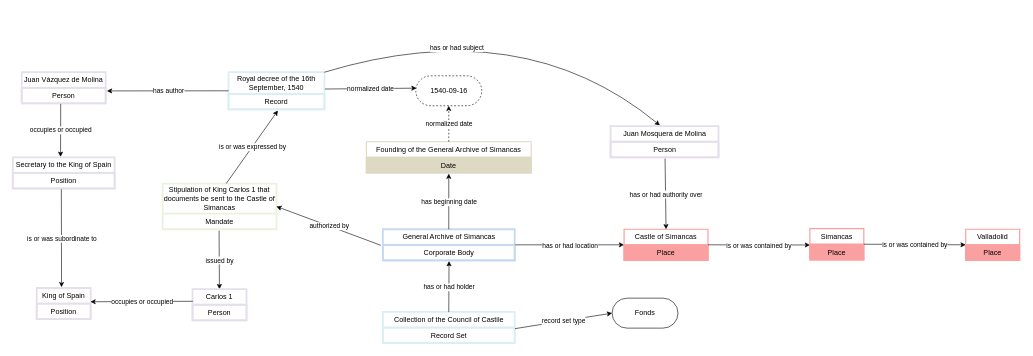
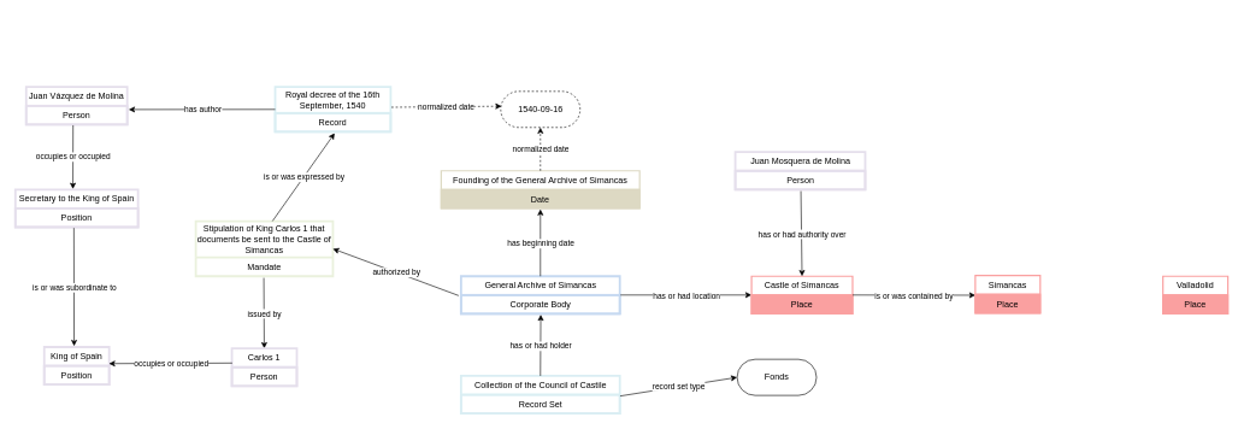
  <mxCell id="0" />
  <mxCell id="1" parent="0" />
  <mxCell id="2" value="General Archive of Simancas" style="swimlane;fontStyle=0;childLayout=stackLayout;horizontal=1;startSize=26;strokeColor=#C6D9F1;strokeWidth=3;fillColor=none;horizontalStack=0;resizeParent=1;resizeParentMax=0;resizeLast=0;collapsible=1;marginBottom=0;whiteSpace=wrap;html=1;" parent="1" vertex="1"><mxGeometry x="637.5" y="382" width="220" height="52" as="geometry" /></mxCell>
  <mxCell id="3" value="Corporate Body" style="text;strokeColor=#C6D9F1;strokeWidth=3;fillColor=none;align=center;verticalAlign=top;spacingLeft=4;spacingRight=4;overflow=hidden;rotatable=0;points=[[0,0.5],[1,0.5]];portConstraint=eastwest;whiteSpace=wrap;html=1;" parent="2" vertex="1"><mxGeometry y="26" width="220" height="26" as="geometry" /></mxCell>
  <mxCell id="4" value="" style="endArrow=classic;html=1;rounded=0;entryX=0;entryY=0.5;entryDx=0;entryDy=0;exitX=1.004;exitY=0;exitDx=0;exitDy=0;exitPerimeter=0;" parent="1" target="6" edge="1" source="3"><mxGeometry relative="1" as="geometry"><mxPoint x="860" y="408" as="sourcePoint" /><mxPoint x="827.5" y="406.5" as="targetPoint" /></mxGeometry></mxCell>
  <mxCell id="5" value="has or had location" style="edgeLabel;resizable=0;html=1;;align=center;verticalAlign=middle;" parent="4" connectable="0" vertex="1"><mxGeometry relative="1" as="geometry" /></mxCell>
  <mxCell id="6" value="Castle of Simancas" style="swimlane;fontStyle=0;childLayout=stackLayout;horizontal=1;startSize=26;strokeColor=#FAA0A0;strokeWidth=2;fillColor=none;horizontalStack=0;resizeParent=1;resizeParentMax=0;resizeLast=0;collapsible=1;marginBottom=0;whiteSpace=wrap;html=1;" parent="1" vertex="1"><mxGeometry x="1040" y="382" width="140" height="52" as="geometry" /></mxCell>
  <mxCell id="7" value="Place" style="text;strokeColor=#FAA0A0;strokeWidth=2;fillColor=#FAA0A0;align=center;verticalAlign=top;spacingLeft=4;spacingRight=4;overflow=hidden;rotatable=0;points=[[0,0.5],[1,0.5]];portConstraint=eastwest;whiteSpace=wrap;html=1;" parent="6" vertex="1"><mxGeometry y="26" width="140" height="26" as="geometry" /></mxCell>
  <mxCell id="8" value="" style="endArrow=classic;html=1;rounded=0;entryX=0.002;entryY=0.049;entryDx=0;entryDy=0;entryPerimeter=0;exitX=1;exitY=0.5;exitDx=0;exitDy=0;" parent="1" target="11" edge="1" source="6"><mxGeometry relative="1" as="geometry"><mxPoint x="1220" y="410" as="sourcePoint" /><mxPoint x="1419.41" y="408" as="targetPoint" /></mxGeometry></mxCell>
  <mxCell id="9" value="is or was contained by" style="edgeLabel;resizable=0;html=1;;align=center;verticalAlign=middle;" parent="8" connectable="0" vertex="1"><mxGeometry relative="1" as="geometry" /></mxCell>
  <mxCell id="10" value="Simancas" style="swimlane;fontStyle=0;childLayout=stackLayout;horizontal=1;startSize=26;strokeColor=#FAA0A0;strokeWidth=2;fillColor=none;horizontalStack=0;resizeParent=1;resizeParentMax=0;resizeLast=0;collapsible=1;marginBottom=0;whiteSpace=wrap;html=1;" parent="1" vertex="1"><mxGeometry x="1350" y="381" width="90" height="52" as="geometry" /></mxCell>
  <mxCell id="11" value="Place" style="text;strokeColor=#FAA0A0;strokeWidth=2;fillColor=#FAA0A0;align=center;verticalAlign=top;spacingLeft=4;spacingRight=4;overflow=hidden;rotatable=0;points=[[0,0.5],[1,0.5]];portConstraint=eastwest;whiteSpace=wrap;html=1;" parent="10" vertex="1"><mxGeometry y="26" width="90" height="26" as="geometry" /></mxCell>
- <mxCell id="12" value="" style="endArrow=classic;html=1;rounded=0;exitX=1;exitY=0.5;exitDx=0;exitDy=0;entryX=0;entryY=0.5;entryDx=0;entryDy=0;" parent="1" source="10" target="14" edge="1"><mxGeometry relative="1" as="geometry"><mxPoint x="1480" y="408" as="sourcePoint" /><mxPoint x="1660" y="408" as="targetPoint" /></mxGeometry></mxCell>
- <mxCell id="13" value="is or was contained by" style="edgeLabel;resizable=0;html=1;;align=center;verticalAlign=middle;" parent="12" connectable="0" vertex="1"><mxGeometry relative="1" as="geometry" /></mxCell>
  <mxCell id="14" value="Valladolid" style="swimlane;fontStyle=0;childLayout=stackLayout;horizontal=1;startSize=26;strokeColor=#FAA0A0;strokeWidth=2;fillColor=none;horizontalStack=0;resizeParent=1;resizeParentMax=0;resizeLast=0;collapsible=1;marginBottom=0;whiteSpace=wrap;html=1;" parent="1" vertex="1"><mxGeometry x="1610" y="382" width="90" height="52" as="geometry" /></mxCell>
  <mxCell id="15" value="Place" style="text;strokeColor=#FAA0A0;strokeWidth=2;fillColor=#FAA0A0;align=center;verticalAlign=top;spacingLeft=4;spacingRight=4;overflow=hidden;rotatable=0;points=[[0,0.5],[1,0.5]];portConstraint=eastwest;whiteSpace=wrap;html=1;" parent="14" vertex="1"><mxGeometry y="26" width="90" height="26" as="geometry" /></mxCell>
  <mxCell id="16" value="Collection of the Council of Castile" style="swimlane;fontStyle=0;childLayout=stackLayout;horizontal=1;startSize=26;strokeColor=#DAEEF3;fillColor=none;strokeWidth=3;horizontalStack=0;resizeParent=1;resizeParentMax=0;resizeLast=0;collapsible=1;marginBottom=0;whiteSpace=wrap;html=1;" parent="1" vertex="1"><mxGeometry x="637.5" y="520" width="220" height="52" as="geometry" /></mxCell>
  <mxCell id="17" value="Record Set" style="text;strokeColor=#DAEEF3;strokeWidth=3;fillColor=none;align=center;verticalAlign=top;spacingLeft=4;spacingRight=4;overflow=hidden;rotatable=0;points=[[0,0.5],[1,0.5]];portConstraint=eastwest;whiteSpace=wrap;html=1;" parent="16" vertex="1"><mxGeometry y="26" width="220" height="26" as="geometry" /></mxCell>
  <mxCell id="18" value="" style="endArrow=classic;html=1;rounded=0;exitX=0.5;exitY=0;exitDx=0;exitDy=0;entryX=0.502;entryY=1.045;entryDx=0;entryDy=0;entryPerimeter=0;" parent="1" source="16" target="3" edge="1"><mxGeometry relative="1" as="geometry"><mxPoint x="745" y="540" as="sourcePoint" /><mxPoint x="748" y="440" as="targetPoint" /></mxGeometry></mxCell>
  <mxCell id="19" value="has or had holder" style="edgeLabel;resizable=0;html=1;;align=center;verticalAlign=middle;" parent="18" connectable="0" vertex="1"><mxGeometry relative="1" as="geometry" /></mxCell>
  <mxCell id="20" value="" style="endArrow=classic;html=1;rounded=0;entryX=0.5;entryY=1.049;entryDx=0;entryDy=0;entryPerimeter=0;" parent="1" target="23" edge="1" source="2"><mxGeometry relative="1" as="geometry"><mxPoint x="747.21" y="366" as="sourcePoint" /><mxPoint x="747.21" y="276" as="targetPoint" /></mxGeometry></mxCell>
  <mxCell id="21" value="has beginning date" style="edgeLabel;resizable=0;html=1;;align=center;verticalAlign=middle;" parent="20" connectable="0" vertex="1"><mxGeometry relative="1" as="geometry" /></mxCell>
  <mxCell id="22" value="Founding of the General Archive of Simancas" style="swimlane;fontStyle=0;childLayout=stackLayout;horizontal=1;startSize=26;strokeColor=#DDD9C3;strokeWidth=2;fillColor=none;horizontalStack=0;resizeParent=1;resizeParentMax=0;resizeLast=0;collapsible=1;marginBottom=0;whiteSpace=wrap;html=1;" parent="1" vertex="1"><mxGeometry x="610" y="236" width="275" height="52" as="geometry" /></mxCell>
  <mxCell id="23" value="Date" style="text;strokeColor=#DDD9C3;strokeWidth=2;fillColor=#DDD9C3;align=center;verticalAlign=top;spacingLeft=4;spacingRight=4;overflow=hidden;rotatable=0;points=[[0,0.5],[1,0.5]];portConstraint=eastwest;whiteSpace=wrap;html=1;" parent="22" vertex="1"><mxGeometry y="26" width="275" height="26" as="geometry" /></mxCell>
  <mxCell id="24" value="" style="endArrow=classic;html=1;rounded=0;exitX=0.5;exitY=0;exitDx=0;exitDy=0;entryX=0.5;entryY=1;entryDx=0;entryDy=0;dashed=1;" parent="1" source="22" target="26" edge="1"><mxGeometry relative="1" as="geometry"><mxPoint x="747.5" y="196" as="sourcePoint" /><mxPoint x="747.5" y="166" as="targetPoint" /></mxGeometry></mxCell>
  <mxCell id="25" value="normalized date" style="edgeLabel;resizable=0;html=1;;align=center;verticalAlign=middle;" parent="24" connectable="0" vertex="1"><mxGeometry relative="1" as="geometry" /></mxCell>
  <mxCell id="26" value="1540-09-16" style="html=1;whiteSpace=wrap;rounded=1;arcSize=50;dashed=1;" parent="1" vertex="1"><mxGeometry x="692.5" y="126" width="110" height="50" as="geometry" /></mxCell>
  <mxCell id="27" value="" style="endArrow=classic;html=1;rounded=0;exitX=1.002;exitY=0.071;exitDx=0;exitDy=0;exitPerimeter=0;entryX=0;entryY=0.5;entryDx=0;entryDy=0;" parent="1" source="17" target="63" edge="1"><mxGeometry relative="1" as="geometry"><mxPoint x="885" y="546" as="sourcePoint" /><mxPoint x="1037.905" y="548.964" as="targetPoint" /></mxGeometry></mxCell>
  <mxCell id="28" value="record set type" style="edgeLabel;resizable=0;html=1;;align=center;verticalAlign=middle;" parent="27" connectable="0" vertex="1"><mxGeometry relative="1" as="geometry" /></mxCell>
  <mxCell id="29" value="Stipulation of King Carlos 1 that documents be sent to the Castle of Simancas" style="swimlane;fontStyle=0;childLayout=stackLayout;horizontal=1;startSize=50;strokeColor=#EAF1DD;strokeWidth=3;fillColor=none;horizontalStack=0;resizeParent=1;resizeParentMax=0;resizeLast=0;collapsible=1;marginBottom=0;whiteSpace=wrap;html=1;" parent="1" vertex="1"><mxGeometry x="270" y="306" width="190" height="76" as="geometry" /></mxCell>
  <mxCell id="30" value="Mandate&lt;div&gt;&lt;br&gt;&lt;/div&gt;" style="text;strokeColor=#EAF1DD;strokeWidth=3;strokeColor=none;fillColor=none;align=center;verticalAlign=top;spacingLeft=4;spacingRight=4;overflow=hidden;rotatable=0;points=[[0,0.5],[1,0.5]];portConstraint=eastwest;whiteSpace=wrap;html=1;" parent="29" vertex="1"><mxGeometry y="50" width="190" height="26" as="geometry" /></mxCell>
  <mxCell id="31" value="" style="endArrow=classic;html=1;rounded=0;entryX=1;entryY=0.5;entryDx=0;entryDy=0;exitX=-0.015;exitY=0.032;exitDx=0;exitDy=0;exitPerimeter=0;" parent="1" source="3" target="29" edge="1"><mxGeometry relative="1" as="geometry"><mxPoint x="470" y="436" as="sourcePoint" /><mxPoint x="610" y="436" as="targetPoint" /></mxGeometry></mxCell>
  <mxCell id="32" value="authorized by" style="edgeLabel;resizable=0;html=1;;align=center;verticalAlign=middle;" parent="31" connectable="0" vertex="1"><mxGeometry relative="1" as="geometry" /></mxCell>
  <mxCell id="33" value="" style="endArrow=classic;html=1;rounded=0;exitX=0.559;exitY=-0.004;exitDx=0;exitDy=0;exitPerimeter=0;entryX=0.515;entryY=1.075;entryDx=0;entryDy=0;entryPerimeter=0;" parent="1" source="29" target="36" edge="1"><mxGeometry relative="1" as="geometry"><mxPoint x="300" y="486" as="sourcePoint" /><mxPoint x="359" y="466" as="targetPoint" /></mxGeometry></mxCell>
  <mxCell id="34" value="is or was expressed by" style="edgeLabel;resizable=0;html=1;;align=center;verticalAlign=middle;" parent="33" connectable="0" vertex="1"><mxGeometry relative="1" as="geometry" /></mxCell>
  <mxCell id="35" value="Royal decree of the 16th September, 1540" style="swimlane;fontStyle=0;childLayout=stackLayout;horizontal=1;startSize=36;strokeColor=#DAEEF3;strokeWidth=3;fillColor=none;horizontalStack=0;resizeParent=1;resizeParentMax=0;resizeLast=0;collapsible=1;marginBottom=0;whiteSpace=wrap;html=1;" parent="1" vertex="1"><mxGeometry x="380" y="120" width="160" height="62" as="geometry" /></mxCell>
  <mxCell id="36" value="Record" style="text;strokeColor=#DAEEF3;strokeWidth=3;fillColor=none;align=center;verticalAlign=top;spacingLeft=4;spacingRight=4;overflow=hidden;rotatable=0;points=[[0,0.5],[1,0.5]];portConstraint=eastwest;whiteSpace=wrap;html=1;" parent="35" vertex="1"><mxGeometry y="36" width="160" height="26" as="geometry" /></mxCell>
- <mxCell id="37" value="" style="endArrow=classic;html=1;rounded=0;entryX=0.011;entryY=0.412;entryDx=0;entryDy=0;exitX=1.006;exitY=0.452;exitDx=0;exitDy=0;exitPerimeter=0;entryPerimeter=0;" parent="1" source="35" target="26" edge="1"><mxGeometry relative="1" as="geometry"><mxPoint x="537" y="151" as="sourcePoint" /><mxPoint x="620" y="116" as="targetPoint" /></mxGeometry></mxCell>
+ <mxCell id="37" value="" style="endArrow=classic;html=1;rounded=0;entryX=0.011;entryY=0.412;entryDx=0;entryDy=0;exitX=1.006;exitY=0.452;exitDx=0;exitDy=0;exitPerimeter=0;entryPerimeter=0;dashed=1;" parent="1" source="35" target="26" edge="1"><mxGeometry relative="1" as="geometry"><mxPoint x="537" y="151" as="sourcePoint" /><mxPoint x="620" y="116" as="targetPoint" /></mxGeometry></mxCell>
  <mxCell id="38" value="normalized date" style="edgeLabel;resizable=0;html=1;;align=center;verticalAlign=middle;" parent="37" connectable="0" vertex="1"><mxGeometry relative="1" as="geometry" /></mxCell>
  <mxCell id="39" value="" style="endArrow=classic;html=1;rounded=0;exitX=0.496;exitY=1.086;exitDx=0;exitDy=0;exitPerimeter=0;" parent="1" source="30" target="41" edge="1"><mxGeometry relative="1" as="geometry"><mxPoint x="360" y="457" as="sourcePoint" /><mxPoint x="364" y="456" as="targetPoint" /></mxGeometry></mxCell>
  <mxCell id="40" value="issued by" style="edgeLabel;resizable=0;html=1;;align=center;verticalAlign=middle;" parent="39" connectable="0" vertex="1"><mxGeometry relative="1" as="geometry" /></mxCell>
  <mxCell id="41" value="Carlos 1" style="swimlane;fontStyle=0;childLayout=stackLayout;horizontal=1;startSize=26;strokeColor=#E5DFEC;strokeWidth=3;fillColor=none;horizontalStack=0;resizeParent=1;resizeParentMax=0;resizeLast=0;collapsible=1;marginBottom=0;whiteSpace=wrap;html=1;" parent="1" vertex="1"><mxGeometry x="320" y="482" width="90" height="52" as="geometry" /></mxCell>
  <mxCell id="42" value="Person" style="text;strokeColor=#E5DFEC;strokeWidth=3;fillColor=none;align=center;verticalAlign=top;spacingLeft=4;spacingRight=4;overflow=hidden;rotatable=0;points=[[0,0.5],[1,0.5]];portConstraint=eastwest;whiteSpace=wrap;html=1;" parent="41" vertex="1"><mxGeometry y="26" width="90" height="26" as="geometry" /></mxCell>
  <mxCell id="43" value="King of Spain" style="swimlane;fontStyle=0;childLayout=stackLayout;horizontal=1;startSize=26;strokeColor=#E5DFEC;strokeWidth=3;fillColor=none;horizontalStack=0;resizeParent=1;resizeParentMax=0;resizeLast=0;collapsible=1;marginBottom=0;whiteSpace=wrap;html=1;" parent="1" vertex="1"><mxGeometry x="60" y="480" width="90" height="52" as="geometry" /></mxCell>
  <mxCell id="44" value="Position" style="text;strokeColor=#E5DFEC;strokeWidth=3;fillColor=none;align=center;verticalAlign=top;spacingLeft=4;spacingRight=4;overflow=hidden;rotatable=0;points=[[0,0.5],[1,0.5]];portConstraint=eastwest;whiteSpace=wrap;html=1;" parent="43" vertex="1"><mxGeometry y="26" width="90" height="26" as="geometry" /></mxCell>
  <mxCell id="45" value="" style="endArrow=classic;html=1;rounded=0;entryX=0.996;entryY=-0.115;entryDx=0;entryDy=0;entryPerimeter=0;exitX=0.006;exitY=0.388;exitDx=0;exitDy=0;exitPerimeter=0;" parent="1" source="41" target="44" edge="1"><mxGeometry relative="1" as="geometry"><mxPoint x="310" y="507.58" as="sourcePoint" /><mxPoint x="140" y="507.58" as="targetPoint" /></mxGeometry></mxCell>
  <mxCell id="46" value="occupies or occupied" style="edgeLabel;resizable=0;html=1;;align=center;verticalAlign=middle;" parent="45" connectable="0" vertex="1"><mxGeometry relative="1" as="geometry" /></mxCell>
  <mxCell id="47" value="Juan Vázquez de Molina" style="swimlane;fontStyle=0;childLayout=stackLayout;horizontal=1;startSize=26;strokeColor=#E5DFEC;strokeWidth=3;fillColor=none;horizontalStack=0;resizeParent=1;resizeParentMax=0;resizeLast=0;collapsible=1;marginBottom=0;whiteSpace=wrap;html=1;" parent="1" vertex="1"><mxGeometry x="35" y="120" width="140" height="52" as="geometry" /></mxCell>
  <mxCell id="48" value="Person" style="text;strokeColor=#E5DFEC;strokeWidth=3;fillColor=none;align=center;verticalAlign=top;spacingLeft=4;spacingRight=4;overflow=hidden;rotatable=0;points=[[0,0.5],[1,0.5]];portConstraint=eastwest;whiteSpace=wrap;html=1;" parent="47" vertex="1"><mxGeometry y="26" width="140" height="26" as="geometry" /></mxCell>
  <mxCell id="49" value="" style="endArrow=classic;html=1;rounded=0;entryX=1.015;entryY=0.199;entryDx=0;entryDy=0;entryPerimeter=0;exitX=0;exitY=0.5;exitDx=0;exitDy=0;" parent="1" source="35" target="48" edge="1"><mxGeometry relative="1" as="geometry"><mxPoint x="360" y="160" as="sourcePoint" /><mxPoint x="230" y="160" as="targetPoint" /></mxGeometry></mxCell>
  <mxCell id="50" value="has author" style="edgeLabel;resizable=0;html=1;;align=center;verticalAlign=middle;" parent="49" connectable="0" vertex="1"><mxGeometry relative="1" as="geometry" /></mxCell>
  <mxCell id="51" value="Secretary to the King of Spain" style="swimlane;fontStyle=0;childLayout=stackLayout;horizontal=1;startSize=26;strokeColor=#E5DFEC;strokeWidth=3;fillColor=none;horizontalStack=0;resizeParent=1;resizeParentMax=0;resizeLast=0;collapsible=1;marginBottom=0;whiteSpace=wrap;html=1;" parent="1" vertex="1"><mxGeometry x="20" y="262" width="170" height="52" as="geometry" /></mxCell>
  <mxCell id="52" value="Position" style="text;strokeColor=#E5DFEC;strokeWidth=3;fillColor=none;align=center;verticalAlign=top;spacingLeft=4;spacingRight=4;overflow=hidden;rotatable=0;points=[[0,0.5],[1,0.5]];portConstraint=eastwest;whiteSpace=wrap;html=1;" parent="51" vertex="1"><mxGeometry y="26" width="170" height="26" as="geometry" /></mxCell>
  <mxCell id="53" value="" style="endArrow=classic;html=1;rounded=0;entryX=0.469;entryY=-0.016;entryDx=0;entryDy=0;entryPerimeter=0;" parent="1" target="51" edge="1"><mxGeometry relative="1" as="geometry"><mxPoint x="100" y="173" as="sourcePoint" /><mxPoint x="101" y="240" as="targetPoint" /></mxGeometry></mxCell>
  <mxCell id="54" value="occupies or occupied" style="edgeLabel;resizable=0;html=1;;align=center;verticalAlign=middle;" parent="53" connectable="0" vertex="1"><mxGeometry relative="1" as="geometry" /></mxCell>
  <mxCell id="55" value="" style="endArrow=classic;html=1;rounded=0;exitX=0.477;exitY=1.045;exitDx=0;exitDy=0;exitPerimeter=0;entryX=0.46;entryY=-0.025;entryDx=0;entryDy=0;entryPerimeter=0;" parent="1" source="52" target="43" edge="1"><mxGeometry relative="1" as="geometry"><mxPoint x="90" y="370" as="sourcePoint" /><mxPoint x="105" y="430" as="targetPoint" /></mxGeometry></mxCell>
  <mxCell id="56" value="is or was subordinate to" style="edgeLabel;resizable=0;html=1;;align=center;verticalAlign=middle;" parent="55" connectable="0" vertex="1"><mxGeometry relative="1" as="geometry" /></mxCell>
- <mxCell id="57" value="" style="endArrow=classic;html=1;rounded=0;exitX=1;exitY=0;exitDx=0;exitDy=0;curved=1;entryX=0.457;entryY=-0.025;entryDx=0;entryDy=0;entryPerimeter=0;" parent="1" source="35" target="59" edge="1"><mxGeometry relative="1" as="geometry"><mxPoint x="720" y="80" as="sourcePoint" /><mxPoint x="1070" y="190" as="targetPoint" /><Array as="points"><mxPoint x="870" y="20" /></Array></mxGeometry></mxCell>
- <mxCell id="58" value="has or had subject" style="edgeLabel;resizable=0;html=1;;align=center;verticalAlign=middle;" parent="57" connectable="0" vertex="1"><mxGeometry relative="1" as="geometry"><mxPoint x="-87" y="53" as="offset" /></mxGeometry></mxCell>
  <mxCell id="59" value="Juan Mosquera de Molina" style="swimlane;fontStyle=0;childLayout=stackLayout;horizontal=1;startSize=26;strokeColor=#E5DFEC;strokeWidth=3;fillColor=none;horizontalStack=0;resizeParent=1;resizeParentMax=0;resizeLast=0;collapsible=1;marginBottom=0;whiteSpace=wrap;html=1;" parent="1" vertex="1"><mxGeometry x="1017.5" y="210" width="180" height="52" as="geometry" /></mxCell>
  <mxCell id="60" value="Person" style="text;strokeColor=#E5DFEC;strokeWidth=3;fillColor=none;align=center;verticalAlign=top;spacingLeft=4;spacingRight=4;overflow=hidden;rotatable=0;points=[[0,0.5],[1,0.5]];portConstraint=eastwest;whiteSpace=wrap;html=1;" parent="59" vertex="1"><mxGeometry y="26" width="180" height="26" as="geometry" /></mxCell>
  <mxCell id="61" value="" style="endArrow=classic;html=1;rounded=0;entryX=0.5;entryY=0;entryDx=0;entryDy=0;exitX=0.505;exitY=1.082;exitDx=0;exitDy=0;exitPerimeter=0;" parent="1" source="60" target="6" edge="1"><mxGeometry relative="1" as="geometry"><mxPoint x="1110" y="260" as="sourcePoint" /><mxPoint x="1110" y="400" as="targetPoint" /></mxGeometry></mxCell>
  <mxCell id="62" value="has or had authority over" style="edgeLabel;resizable=0;html=1;;align=center;verticalAlign=middle;" parent="61" connectable="0" vertex="1"><mxGeometry relative="1" as="geometry" /></mxCell>
  <mxCell id="63" value="Fonds" style="html=1;whiteSpace=wrap;rounded=1;arcSize=50;" vertex="1" parent="1"><mxGeometry x="1019.995" y="497.004" width="110" height="50" as="geometry" /></mxCell>
